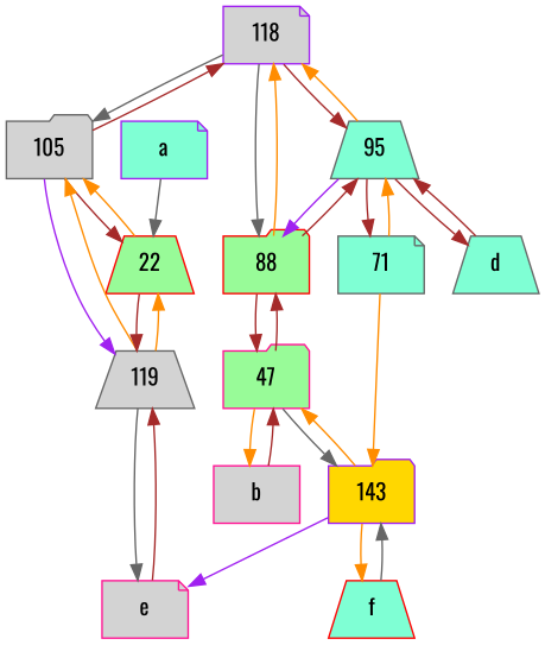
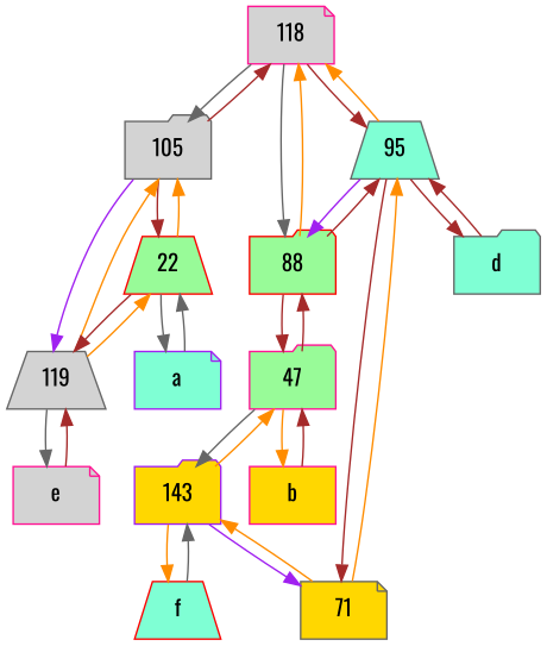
  digraph {
    fontname=Oswald
    node [color=gray40 fillcolor=lightgrey fontname=Oswald shape=folder style=filled]
    edge [color=brown fontname=Oswald]
-   118 [color=purple shape=note]
+   118 [color=deeppink shape=note]
    105
    119 [shape=trapezium]
    22 [color=red fillcolor=palegreen shape=trapezium]
    95 [fillcolor=aquamarine shape=trapezium]
    88 [color=red fillcolor=palegreen]
    e [color=deeppink shape=note]
    a [color=purple fillcolor=aquamarine shape=note]
-   71 [fillcolor=aquamarine shape=note]
-   d [fillcolor=aquamarine shape=trapezium]
+   71 [fillcolor=gold shape=note]
+   d [fillcolor=aquamarine]
    47 [color=deeppink fillcolor=palegreen]
    143 [color=purple fillcolor=gold]
    f [color=red fillcolor=aquamarine shape=trapezium]
-   b [color=deeppink shape=box]
+   b [color=deeppink fillcolor=gold shape=box]
    118 -> 105 [color=gray40]
    118 -> 95
    118 -> 88 [color=gray40]
    105 -> 118
    105 -> 119 [color=purple]
    105 -> 22
    119 -> 105 [color=darkorange]
    119 -> 22 [color=darkorange]
    119 -> e [color=gray40]
    22 -> 105 [color=darkorange]
    22 -> 119
+   22 -> a [color=gray40]
    95 -> 118 [color=darkorange]
    95 -> 88 [color=purple]
    95 -> 71
    95 -> d
    88 -> 118 [color=darkorange]
    88 -> 95
    88 -> 47
    e -> 119
    a -> 22 [color=gray40]
    71 -> 95 [color=darkorange]
    71 -> 143 [color=darkorange]
    d -> 95
    47 -> 88
    47 -> 143 [color=gray40]
    47 -> b [color=darkorange]
-   143 -> e [color=purple]
+   143 -> 71 [color=purple]
    143 -> 47 [color=darkorange]
    143 -> f [color=darkorange]
    f -> 143 [color=gray40]
    b -> 47
  }
